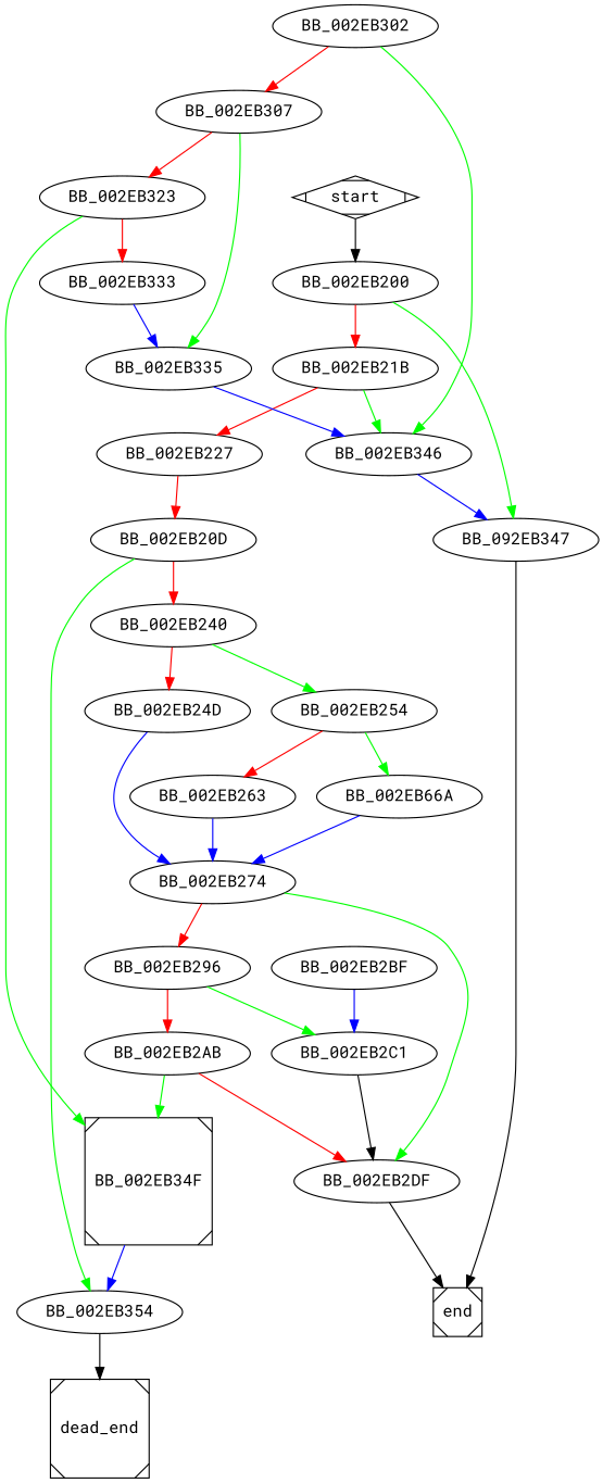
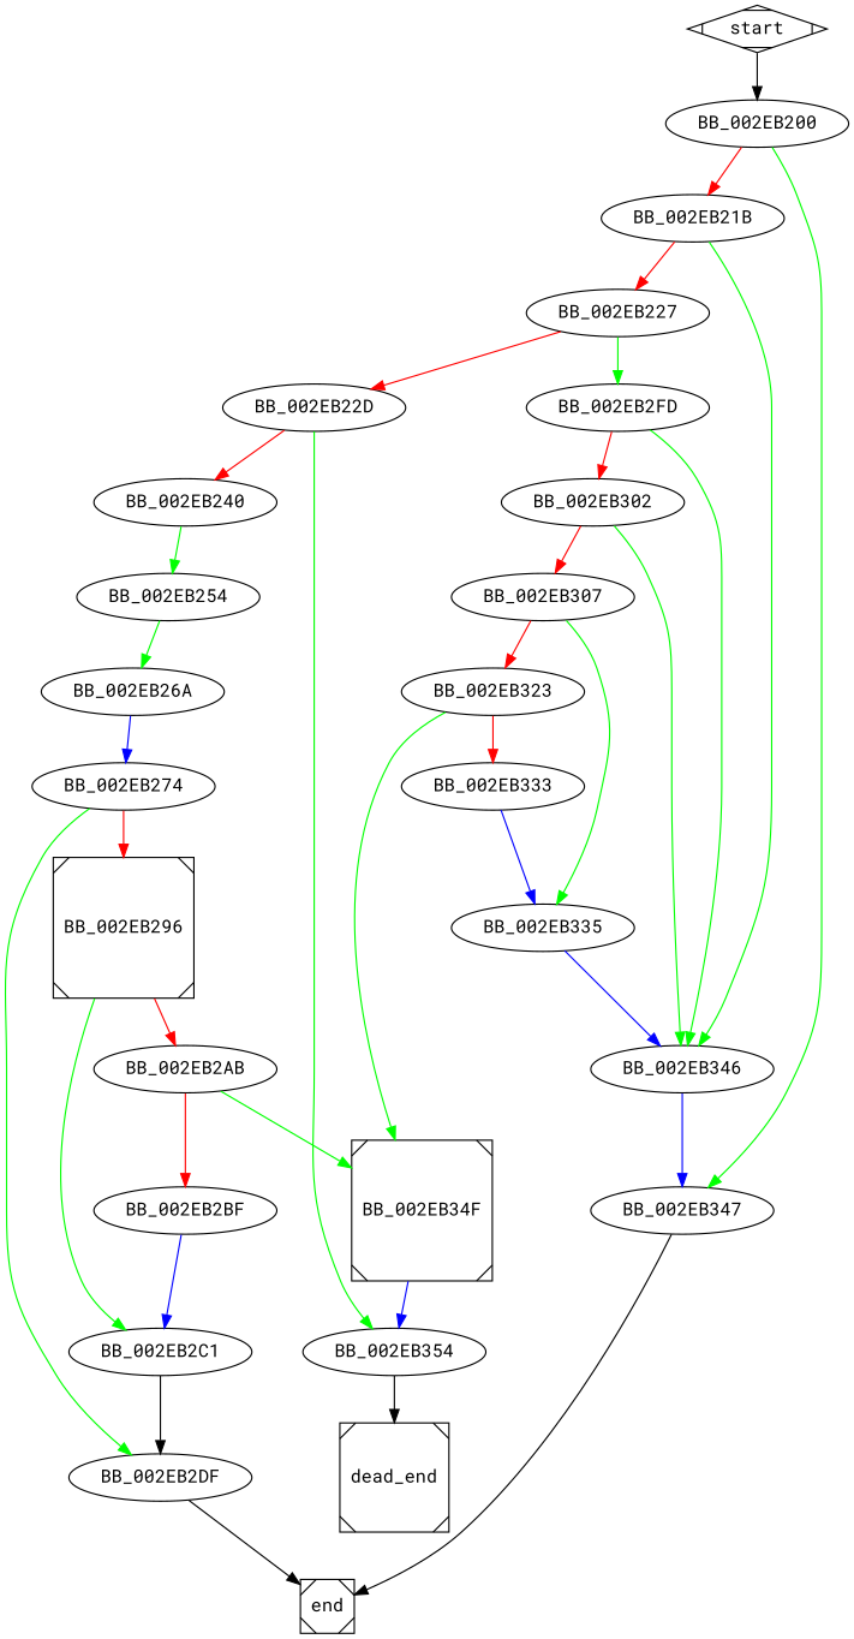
  digraph {
    fontname="Roboto Mono"
    node [fontname="Roboto Mono"]
    edge [fontname="Roboto Mono" color=red]
    start [shape=Mdiamond]
    BB_002EB200
    BB_002EB21B
-   BB_002EB347 [label=BB_092EB347]
+   BB_002EB347
    BB_002EB227
    BB_002EB346
    end [shape=Msquare]
-   BB_002EB22D [label=BB_002EB20D]
+   BB_002EB22D
+   BB_002EB2FD
    BB_002EB240
    BB_002EB354
    BB_002EB302
-   BB_002EB24D
    BB_002EB254
    dead_end [shape=Msquare]
    BB_002EB307
    n17 [label=BB_002EB274]
-   BB_002EB263
-   BB_002EB26A [label=BB_002EB66A]
-   BB_002EB296
+   BB_002EB26A
+   BB_002EB296 [shape=Msquare]
    BB_002EB2DF
    BB_002EB2AB
    BB_002EB2C1
    BB_002EB2BF
    BB_002EB34F [shape=Msquare]
    BB_002EB323
    BB_002EB335
    BB_002EB333
    start -> BB_002EB200 [color=""]
    BB_002EB200 -> BB_002EB21B
    BB_002EB200 -> BB_002EB347 [color=green]
    BB_002EB21B -> BB_002EB227
    BB_002EB21B -> BB_002EB346 [color=green]
    BB_002EB347 -> end [color=""]
    BB_002EB227 -> BB_002EB22D
+   BB_002EB227 -> BB_002EB2FD [color=green]
    BB_002EB346 -> BB_002EB347 [color=blue]
    BB_002EB22D -> BB_002EB240
    BB_002EB22D -> BB_002EB354 [color=green]
-   BB_002EB240 -> BB_002EB24D
+   BB_002EB2FD -> BB_002EB346 [color=green]
+   BB_002EB2FD -> BB_002EB302
    BB_002EB240 -> BB_002EB254 [color=green]
    BB_002EB354 -> dead_end [color=""]
    BB_002EB302 -> BB_002EB346 [color=green]
    BB_002EB302 -> BB_002EB307
-   BB_002EB24D -> n17 [color=blue]
-   BB_002EB254 -> BB_002EB263
    BB_002EB254 -> BB_002EB26A [color=green]
    BB_002EB307 -> BB_002EB323
    BB_002EB307 -> BB_002EB335 [color=green]
    n17 -> BB_002EB296
    n17 -> BB_002EB2DF [color=green]
-   BB_002EB263 -> n17 [color=blue]
    BB_002EB26A -> n17 [color=blue]
    BB_002EB296 -> BB_002EB2AB
    BB_002EB296 -> BB_002EB2C1 [color=green]
    BB_002EB2DF -> end [color=""]
-   BB_002EB2AB -> BB_002EB2DF
+   BB_002EB2AB -> BB_002EB2BF
    BB_002EB2AB -> BB_002EB34F [color=green]
    BB_002EB2C1 -> BB_002EB2DF [color=""]
    BB_002EB2BF -> BB_002EB2C1 [color=blue]
    BB_002EB34F -> BB_002EB354 [color=blue]
    BB_002EB323 -> BB_002EB34F [color=green]
    BB_002EB323 -> BB_002EB333
    BB_002EB335 -> BB_002EB346 [color=blue]
    BB_002EB333 -> BB_002EB335 [color=blue]
  }
